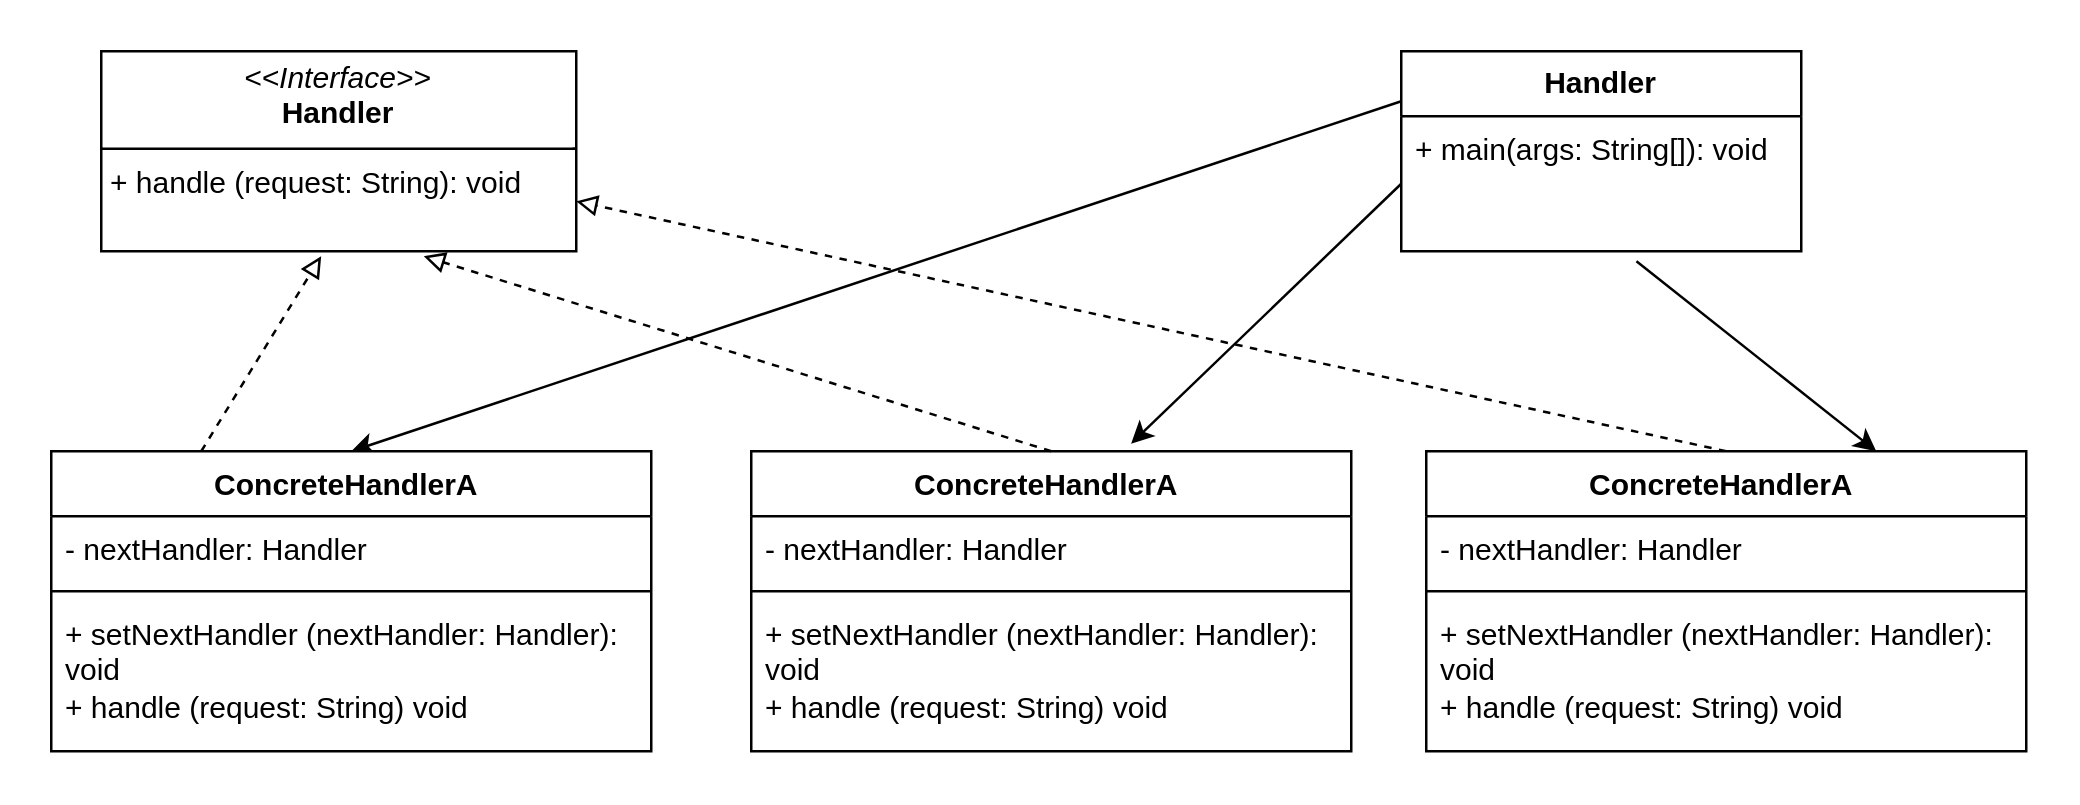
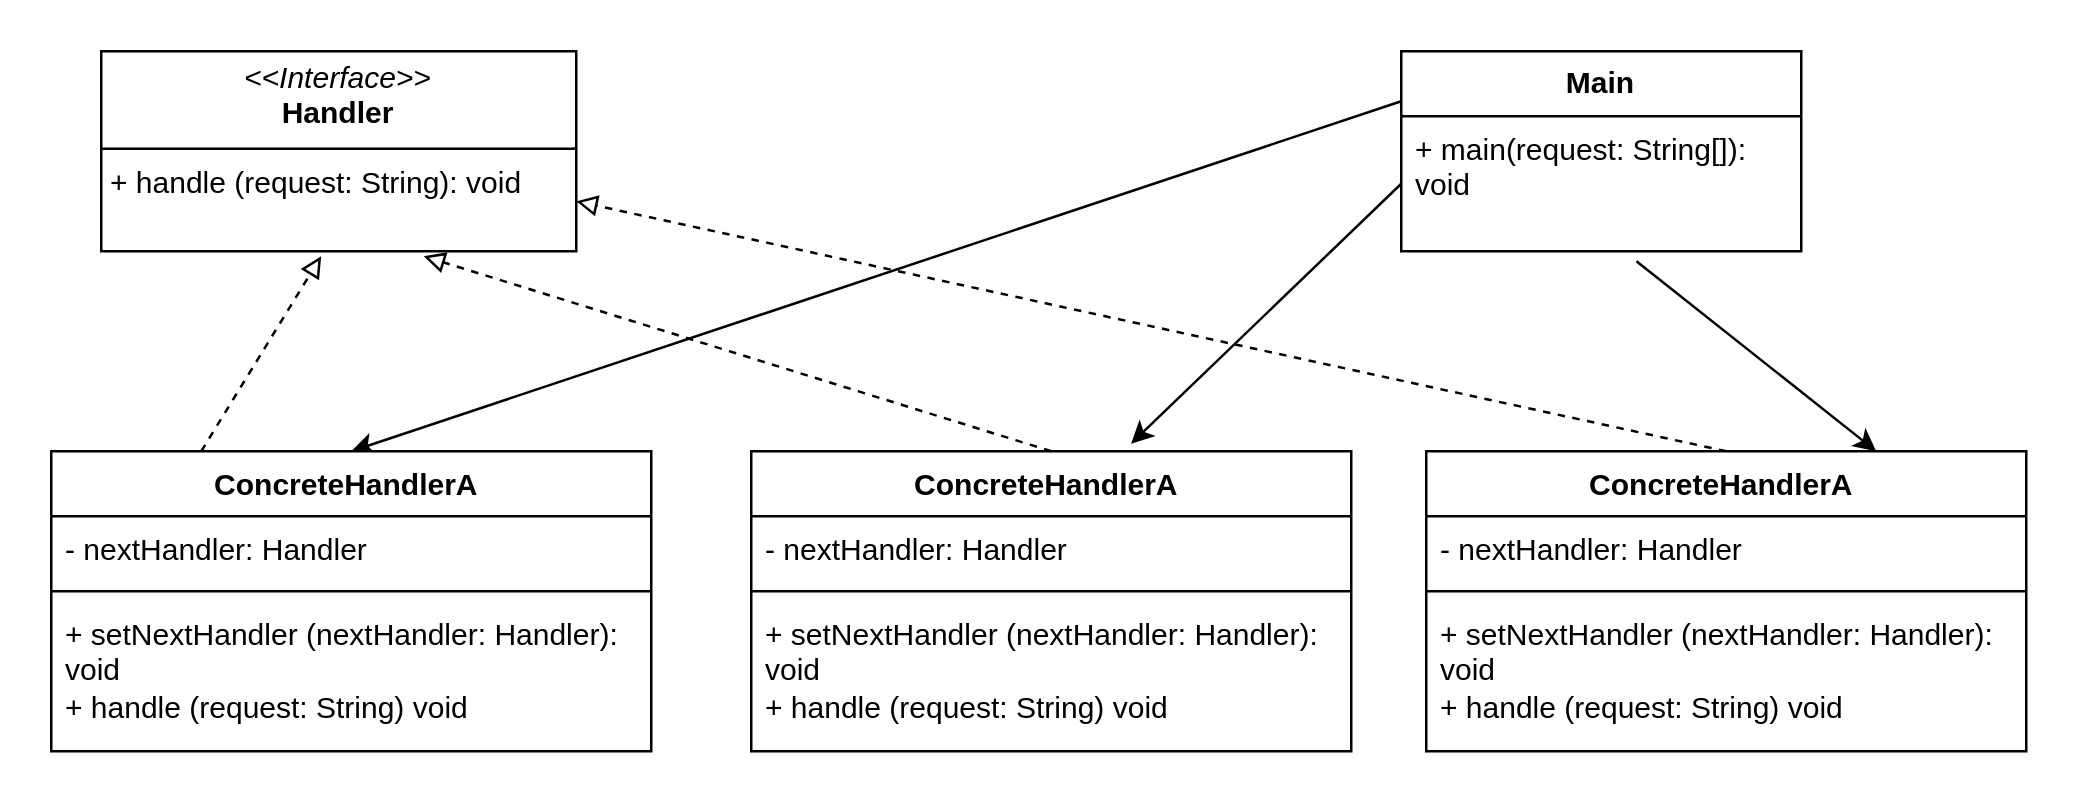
  <mxCell id="0" />
  <mxCell id="1" parent="0" />
  <mxCell id="2" value="&lt;p style=&quot;margin:0px;margin-top:4px;text-align:center;&quot;&gt;&lt;i&gt;&amp;lt;&amp;lt;Interface&amp;gt;&amp;gt;&lt;/i&gt;&lt;br&gt;&lt;b&gt;Handler&lt;/b&gt;&lt;/p&gt;&lt;hr size=&quot;1&quot; style=&quot;border-style:solid;&quot;&gt;&lt;p style=&quot;margin:0px;margin-left:4px;&quot;&gt;&lt;/p&gt;&lt;p style=&quot;margin:0px;margin-left:4px;&quot;&gt;+ handle (request: String): void&lt;/p&gt;" style="verticalAlign=top;align=left;overflow=fill;html=1;whiteSpace=wrap;" vertex="1" parent="1"><mxGeometry x="40" y="20" width="190" height="80" as="geometry" /></mxCell>
  <mxCell id="3" style="edgeStyle=none;rounded=0;orthogonalLoop=1;jettySize=auto;html=1;exitX=0;exitY=0.25;exitDx=0;exitDy=0;entryX=0.5;entryY=0;entryDx=0;entryDy=0;" edge="1" parent="1" source="4" target="6"><mxGeometry relative="1" as="geometry" /></mxCell>
- <mxCell id="4" value="&lt;b&gt;Handler&lt;/b&gt;" style="swimlane;fontStyle=0;childLayout=stackLayout;horizontal=1;startSize=26;fillColor=none;horizontalStack=0;resizeParent=1;resizeParentMax=0;resizeLast=0;collapsible=1;marginBottom=0;whiteSpace=wrap;html=1;" vertex="1" parent="1"><mxGeometry x="560" y="20" width="160" height="80" as="geometry" /></mxCell>
- <mxCell id="5" value="+ main(args: String[]): void" style="text;strokeColor=none;fillColor=none;align=left;verticalAlign=top;spacingLeft=4;spacingRight=4;overflow=hidden;rotatable=0;points=[[0,0.5],[1,0.5]];portConstraint=eastwest;whiteSpace=wrap;html=1;" vertex="1" parent="4"><mxGeometry y="26" width="160" height="54" as="geometry" /></mxCell>
+ <mxCell id="4" value="&lt;b&gt;Main&lt;/b&gt;" style="swimlane;fontStyle=0;childLayout=stackLayout;horizontal=1;startSize=26;fillColor=none;horizontalStack=0;resizeParent=1;resizeParentMax=0;resizeLast=0;collapsible=1;marginBottom=0;whiteSpace=wrap;html=1;" vertex="1" parent="1"><mxGeometry x="560" y="20" width="160" height="80" as="geometry" /></mxCell>
+ <mxCell id="5" value="+ main(request: String[]): void" style="text;strokeColor=none;fillColor=none;align=left;verticalAlign=top;spacingLeft=4;spacingRight=4;overflow=hidden;rotatable=0;points=[[0,0.5],[1,0.5]];portConstraint=eastwest;whiteSpace=wrap;html=1;" vertex="1" parent="4"><mxGeometry y="26" width="160" height="54" as="geometry" /></mxCell>
  <mxCell id="6" value="ConcreteHandlerA&amp;nbsp;" style="swimlane;fontStyle=1;align=center;verticalAlign=top;childLayout=stackLayout;horizontal=1;startSize=26;horizontalStack=0;resizeParent=1;resizeParentMax=0;resizeLast=0;collapsible=1;marginBottom=0;whiteSpace=wrap;html=1;" vertex="1" parent="1"><mxGeometry x="20" y="180" width="240" height="120" as="geometry" /></mxCell>
  <mxCell id="7" value="- nextHandler: Handler" style="text;strokeColor=none;fillColor=none;align=left;verticalAlign=top;spacingLeft=4;spacingRight=4;overflow=hidden;rotatable=0;points=[[0,0.5],[1,0.5]];portConstraint=eastwest;whiteSpace=wrap;html=1;" vertex="1" parent="6"><mxGeometry y="26" width="240" height="26" as="geometry" /></mxCell>
  <mxCell id="8" value="" style="line;strokeWidth=1;fillColor=none;align=left;verticalAlign=middle;spacingTop=-1;spacingLeft=3;spacingRight=3;rotatable=0;labelPosition=right;points=[];portConstraint=eastwest;strokeColor=inherit;" vertex="1" parent="6"><mxGeometry y="52" width="240" height="8" as="geometry" /></mxCell>
  <mxCell id="9" value="+ setNextHandler (nextHandler: Handler): void&lt;div&gt;+ handle (request: String) void&lt;/div&gt;" style="text;strokeColor=none;fillColor=none;align=left;verticalAlign=top;spacingLeft=4;spacingRight=4;overflow=hidden;rotatable=0;points=[[0,0.5],[1,0.5]];portConstraint=eastwest;whiteSpace=wrap;html=1;" vertex="1" parent="6"><mxGeometry y="60" width="240" height="60" as="geometry" /></mxCell>
  <mxCell id="10" value="ConcreteHandlerA&amp;nbsp;" style="swimlane;fontStyle=1;align=center;verticalAlign=top;childLayout=stackLayout;horizontal=1;startSize=26;horizontalStack=0;resizeParent=1;resizeParentMax=0;resizeLast=0;collapsible=1;marginBottom=0;whiteSpace=wrap;html=1;" vertex="1" parent="1"><mxGeometry x="300" y="180" width="240" height="120" as="geometry" /></mxCell>
  <mxCell id="11" value="- nextHandler: Handler" style="text;strokeColor=none;fillColor=none;align=left;verticalAlign=top;spacingLeft=4;spacingRight=4;overflow=hidden;rotatable=0;points=[[0,0.5],[1,0.5]];portConstraint=eastwest;whiteSpace=wrap;html=1;" vertex="1" parent="10"><mxGeometry y="26" width="240" height="26" as="geometry" /></mxCell>
  <mxCell id="12" value="" style="line;strokeWidth=1;fillColor=none;align=left;verticalAlign=middle;spacingTop=-1;spacingLeft=3;spacingRight=3;rotatable=0;labelPosition=right;points=[];portConstraint=eastwest;strokeColor=inherit;" vertex="1" parent="10"><mxGeometry y="52" width="240" height="8" as="geometry" /></mxCell>
  <mxCell id="13" value="+ setNextHandler (nextHandler: Handler): void&lt;div&gt;+ handle (request: String) void&lt;/div&gt;" style="text;strokeColor=none;fillColor=none;align=left;verticalAlign=top;spacingLeft=4;spacingRight=4;overflow=hidden;rotatable=0;points=[[0,0.5],[1,0.5]];portConstraint=eastwest;whiteSpace=wrap;html=1;" vertex="1" parent="10"><mxGeometry y="60" width="240" height="60" as="geometry" /></mxCell>
  <mxCell id="14" style="edgeStyle=none;rounded=0;orthogonalLoop=1;jettySize=auto;html=1;exitX=0.5;exitY=0;exitDx=0;exitDy=0;entryX=1;entryY=0.75;entryDx=0;entryDy=0;endArrow=block;endFill=0;dashed=1;" edge="1" parent="1" source="15" target="2"><mxGeometry relative="1" as="geometry" /></mxCell>
  <mxCell id="15" value="ConcreteHandlerA&amp;nbsp;" style="swimlane;fontStyle=1;align=center;verticalAlign=top;childLayout=stackLayout;horizontal=1;startSize=26;horizontalStack=0;resizeParent=1;resizeParentMax=0;resizeLast=0;collapsible=1;marginBottom=0;whiteSpace=wrap;html=1;" vertex="1" parent="1"><mxGeometry x="570" y="180" width="240" height="120" as="geometry" /></mxCell>
  <mxCell id="16" value="- nextHandler: Handler" style="text;strokeColor=none;fillColor=none;align=left;verticalAlign=top;spacingLeft=4;spacingRight=4;overflow=hidden;rotatable=0;points=[[0,0.5],[1,0.5]];portConstraint=eastwest;whiteSpace=wrap;html=1;" vertex="1" parent="15"><mxGeometry y="26" width="240" height="26" as="geometry" /></mxCell>
  <mxCell id="17" value="" style="line;strokeWidth=1;fillColor=none;align=left;verticalAlign=middle;spacingTop=-1;spacingLeft=3;spacingRight=3;rotatable=0;labelPosition=right;points=[];portConstraint=eastwest;strokeColor=inherit;" vertex="1" parent="15"><mxGeometry y="52" width="240" height="8" as="geometry" /></mxCell>
  <mxCell id="18" value="+ setNextHandler (nextHandler: Handler): void&lt;div&gt;+ handle (request: String) void&lt;/div&gt;" style="text;strokeColor=none;fillColor=none;align=left;verticalAlign=top;spacingLeft=4;spacingRight=4;overflow=hidden;rotatable=0;points=[[0,0.5],[1,0.5]];portConstraint=eastwest;whiteSpace=wrap;html=1;" vertex="1" parent="15"><mxGeometry y="60" width="240" height="60" as="geometry" /></mxCell>
  <mxCell id="19" style="edgeStyle=none;rounded=0;orthogonalLoop=1;jettySize=auto;html=1;exitX=0.5;exitY=0;exitDx=0;exitDy=0;entryX=0.679;entryY=1.025;entryDx=0;entryDy=0;entryPerimeter=0;endArrow=block;endFill=0;dashed=1;" edge="1" parent="1" source="10" target="2"><mxGeometry relative="1" as="geometry" /></mxCell>
  <mxCell id="20" style="edgeStyle=none;rounded=0;orthogonalLoop=1;jettySize=auto;html=1;exitX=0.25;exitY=0;exitDx=0;exitDy=0;entryX=0.463;entryY=1.025;entryDx=0;entryDy=0;entryPerimeter=0;dashed=1;endArrow=block;endFill=0;" edge="1" parent="1" source="6" target="2"><mxGeometry relative="1" as="geometry" /></mxCell>
  <mxCell id="21" style="edgeStyle=none;rounded=0;orthogonalLoop=1;jettySize=auto;html=1;exitX=0;exitY=0.5;exitDx=0;exitDy=0;entryX=0.633;entryY=-0.025;entryDx=0;entryDy=0;entryPerimeter=0;" edge="1" parent="1" source="5" target="10"><mxGeometry relative="1" as="geometry" /></mxCell>
  <mxCell id="22" style="edgeStyle=none;rounded=0;orthogonalLoop=1;jettySize=auto;html=1;exitX=0.75;exitY=0;exitDx=0;exitDy=0;entryX=0.588;entryY=1.074;entryDx=0;entryDy=0;entryPerimeter=0;startArrow=classic;startFill=1;endArrow=none;endFill=0;" edge="1" parent="1" source="15" target="5"><mxGeometry relative="1" as="geometry" /></mxCell>
